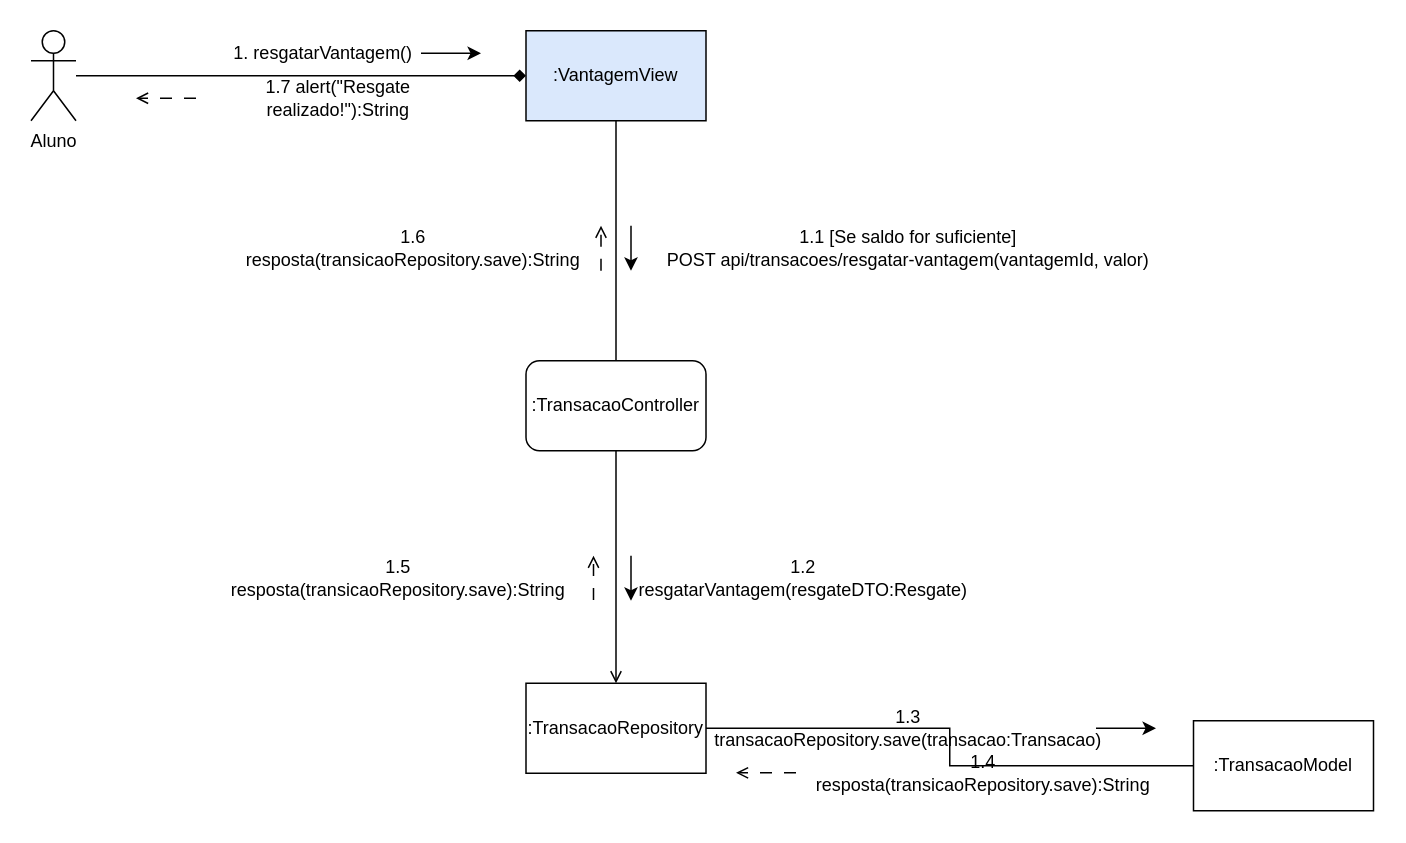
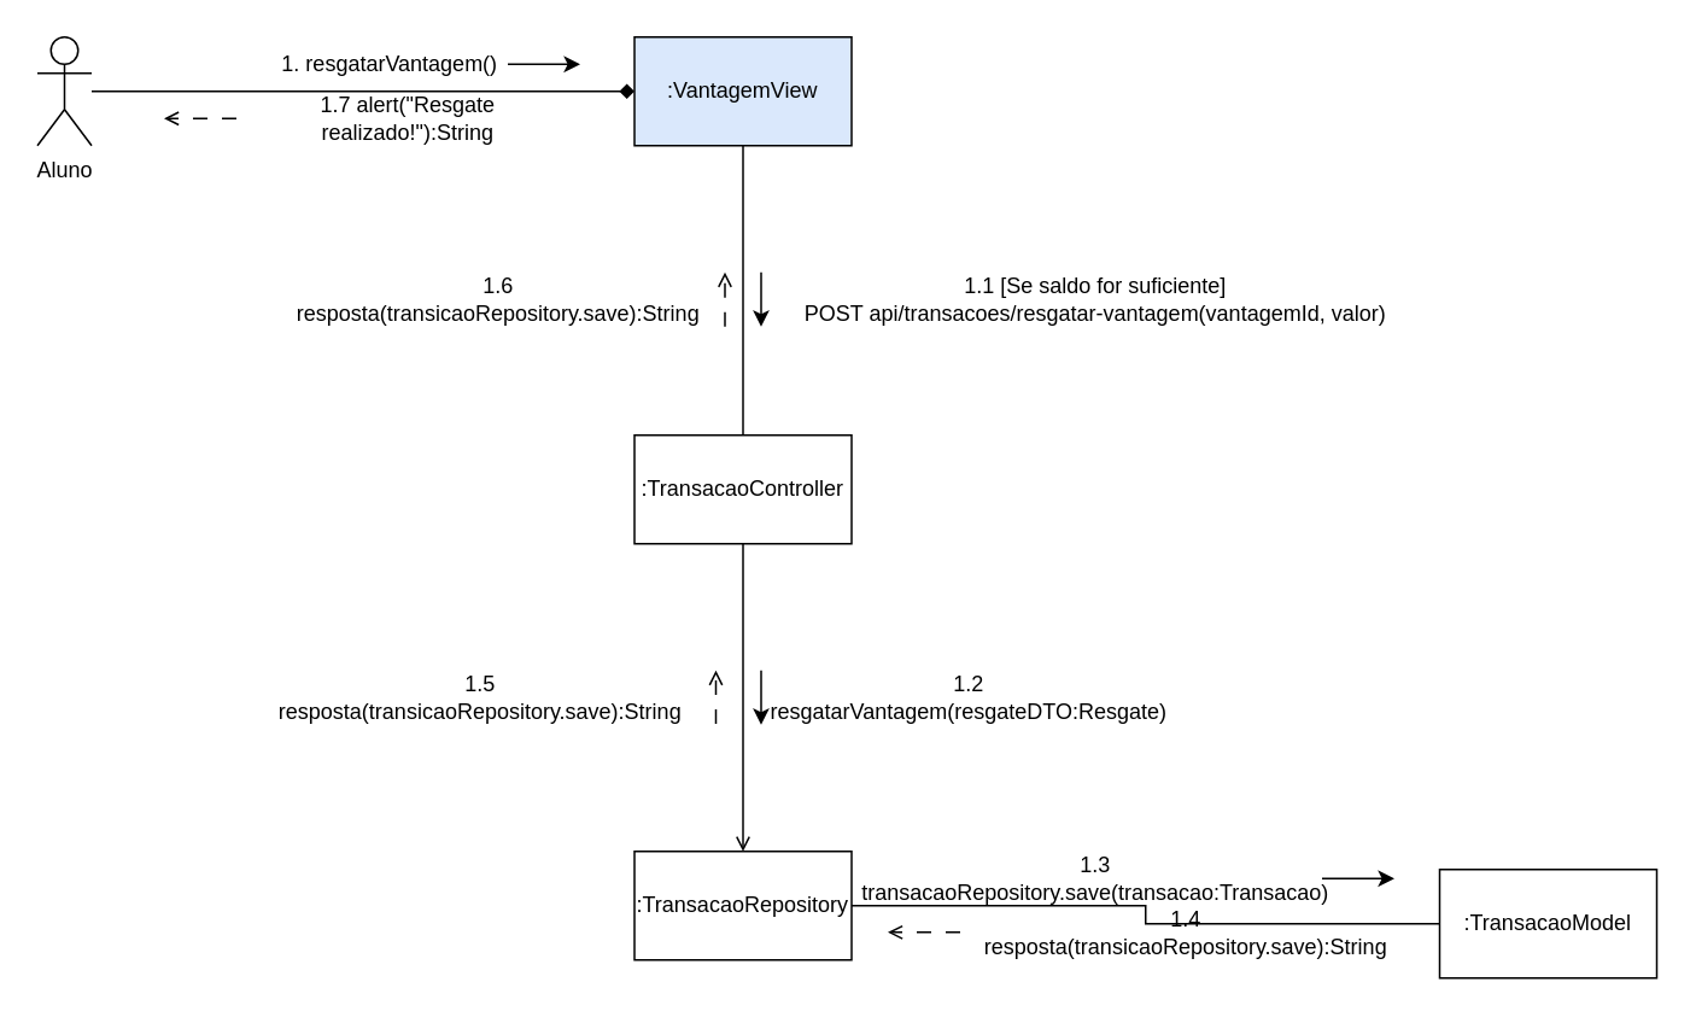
  <mxCell id="0" />
  <mxCell id="1" parent="0" />
  <mxCell id="2" style="edgeStyle=orthogonalEdgeStyle;rounded=0;orthogonalLoop=1;jettySize=auto;html=1;endArrow=diamond;startFill=0;" edge="1" parent="1" source="3" target="5"><mxGeometry relative="1" as="geometry" /></mxCell>
  <mxCell id="3" value="Aluno" style="shape=umlActor;verticalLabelPosition=bottom;verticalAlign=top;html=1;outlineConnect=0;" vertex="1" parent="1"><mxGeometry x="20" y="20" width="30" height="60" as="geometry" /></mxCell>
  <mxCell id="4" style="edgeStyle=orthogonalEdgeStyle;rounded=0;orthogonalLoop=1;jettySize=auto;html=1;endArrow=none;startFill=0;" edge="1" parent="1" source="5" target="7"><mxGeometry relative="1" as="geometry" /></mxCell>
  <mxCell id="5" value=":VantagemView" style="rounded=0;whiteSpace=wrap;html=1;fillColor=#dae8fc;" vertex="1" parent="1"><mxGeometry x="350" y="20" width="120" height="60" as="geometry" /></mxCell>
  <mxCell id="6" style="edgeStyle=orthogonalEdgeStyle;rounded=0;orthogonalLoop=1;jettySize=auto;html=1;endArrow=open;startFill=0;" edge="1" parent="1" source="7" target="9"><mxGeometry relative="1" as="geometry" /></mxCell>
- <mxCell id="7" value=":TransacaoController" style="whiteSpace=wrap;html=1;rounded=1;" vertex="1" parent="1"><mxGeometry x="350" y="240" width="120" height="60" as="geometry" /></mxCell>
+ <mxCell id="7" value=":TransacaoController" style="rounded=0;whiteSpace=wrap;html=1;" vertex="1" parent="1"><mxGeometry x="350" y="240" width="120" height="60" as="geometry" /></mxCell>
  <mxCell id="8" style="edgeStyle=orthogonalEdgeStyle;rounded=0;orthogonalLoop=1;jettySize=auto;html=1;endArrow=none;startFill=0;" edge="1" parent="1" source="9" target="10"><mxGeometry relative="1" as="geometry" /></mxCell>
- <mxCell id="9" value=":TransacaoRepository" style="rounded=0;whiteSpace=wrap;html=1;" vertex="1" parent="1"><mxGeometry x="350" y="455" width="120" height="60" as="geometry" /></mxCell>
+ <mxCell id="9" value=":TransacaoRepository" style="rounded=0;whiteSpace=wrap;html=1;" vertex="1" parent="1"><mxGeometry x="350" y="470" width="120" height="60" as="geometry" /></mxCell>
  <mxCell id="10" value=":TransacaoModel" style="rounded=0;whiteSpace=wrap;html=1;" vertex="1" parent="1"><mxGeometry x="795" y="480" width="120" height="60" as="geometry" /></mxCell>
  <mxCell id="11" value="1. resgatarVantagem()" style="text;html=1;align=center;verticalAlign=middle;whiteSpace=wrap;rounded=0;" vertex="1" parent="1"><mxGeometry x="150" y="20" width="130" height="30" as="geometry" /></mxCell>
  <mxCell id="12" value="" style="endArrow=classic;html=1;rounded=0;exitX=1;exitY=0.5;exitDx=0;exitDy=0;" edge="1" parent="1" source="11"><mxGeometry width="50" height="50" relative="1" as="geometry"><mxPoint x="230" y="120" as="sourcePoint" /><mxPoint x="320" y="35" as="targetPoint" /></mxGeometry></mxCell>
  <mxCell id="13" value="1.1 [Se saldo for suficiente]&lt;div&gt;POST api/transacoes/resgatar-vantagem(vantagemId, valor)&lt;/div&gt;" style="text;html=1;align=center;verticalAlign=middle;whiteSpace=wrap;rounded=0;" vertex="1" parent="1"><mxGeometry x="430" y="150" width="350" height="30" as="geometry" /></mxCell>
  <mxCell id="14" value="" style="endArrow=classic;html=1;rounded=0;" edge="1" parent="1"><mxGeometry width="50" height="50" relative="1" as="geometry"><mxPoint x="420" y="150" as="sourcePoint" /><mxPoint x="420" y="180" as="targetPoint" /></mxGeometry></mxCell>
  <mxCell id="15" value="1.2 resgatarVantagem(resgateDTO:Resgate)" style="text;html=1;align=center;verticalAlign=middle;whiteSpace=wrap;rounded=0;" vertex="1" parent="1"><mxGeometry x="430" y="370" width="210" height="30" as="geometry" /></mxCell>
  <mxCell id="16" value="" style="endArrow=classic;html=1;rounded=0;" edge="1" parent="1"><mxGeometry width="50" height="50" relative="1" as="geometry"><mxPoint x="420" y="370" as="sourcePoint" /><mxPoint x="420" y="400" as="targetPoint" /></mxGeometry></mxCell>
  <mxCell id="17" value="1.3 transacaoRepository.save(transacao:Transacao)" style="text;html=1;align=center;verticalAlign=middle;whiteSpace=wrap;rounded=0;" vertex="1" parent="1"><mxGeometry x="480" y="470" width="250" height="30" as="geometry" /></mxCell>
  <mxCell id="18" value="" style="endArrow=classic;html=1;rounded=0;exitX=1;exitY=0.5;exitDx=0;exitDy=0;" edge="1" parent="1" source="17"><mxGeometry width="50" height="50" relative="1" as="geometry"><mxPoint x="650" y="580" as="sourcePoint" /><mxPoint x="770" y="485" as="targetPoint" /><Array as="points" /></mxGeometry></mxCell>
  <mxCell id="19" value="1.4 resposta(transicaoRepository.save):String" style="text;html=1;align=center;verticalAlign=middle;whiteSpace=wrap;rounded=0;" vertex="1" parent="1"><mxGeometry x="540" y="500" width="230" height="30" as="geometry" /></mxCell>
  <mxCell id="20" value="" style="endArrow=open;html=1;rounded=0;endFill=0;dashed=1;dashPattern=8 8;" edge="1" parent="1"><mxGeometry width="50" height="50" relative="1" as="geometry"><mxPoint x="530" y="514.71" as="sourcePoint" /><mxPoint x="490" y="514.71" as="targetPoint" /></mxGeometry></mxCell>
  <mxCell id="21" value="1.5 resposta(transicaoRepository.save):String" style="text;html=1;align=center;verticalAlign=middle;whiteSpace=wrap;rounded=0;" vertex="1" parent="1"><mxGeometry x="150" y="370" width="230" height="30" as="geometry" /></mxCell>
  <mxCell id="22" value="" style="endArrow=open;html=1;rounded=0;endFill=0;dashed=1;dashPattern=8 8;" edge="1" parent="1"><mxGeometry width="50" height="50" relative="1" as="geometry"><mxPoint x="395" y="399.42" as="sourcePoint" /><mxPoint x="395" y="370" as="targetPoint" /></mxGeometry></mxCell>
  <mxCell id="23" value="1.6 resposta(transicaoRepository.save):String" style="text;html=1;align=center;verticalAlign=middle;whiteSpace=wrap;rounded=0;" vertex="1" parent="1"><mxGeometry x="160" y="150" width="230" height="30" as="geometry" /></mxCell>
  <mxCell id="24" value="" style="endArrow=open;html=1;rounded=0;endFill=0;dashed=1;dashPattern=8 8;" edge="1" parent="1"><mxGeometry width="50" height="50" relative="1" as="geometry"><mxPoint x="400" y="180" as="sourcePoint" /><mxPoint x="400" y="150" as="targetPoint" /></mxGeometry></mxCell>
  <mxCell id="25" value="1.7 alert(&quot;Resgate realizado!&quot;):String" style="text;html=1;align=center;verticalAlign=middle;whiteSpace=wrap;rounded=0;" vertex="1" parent="1"><mxGeometry x="130" y="50" width="190" height="30" as="geometry" /></mxCell>
  <mxCell id="26" value="" style="endArrow=open;html=1;rounded=0;exitX=0;exitY=0.5;exitDx=0;exitDy=0;endFill=0;dashed=1;dashPattern=8 8;" edge="1" parent="1" source="25"><mxGeometry width="50" height="50" relative="1" as="geometry"><mxPoint x="210" y="150" as="sourcePoint" /><mxPoint x="90" y="65" as="targetPoint" /></mxGeometry></mxCell>
